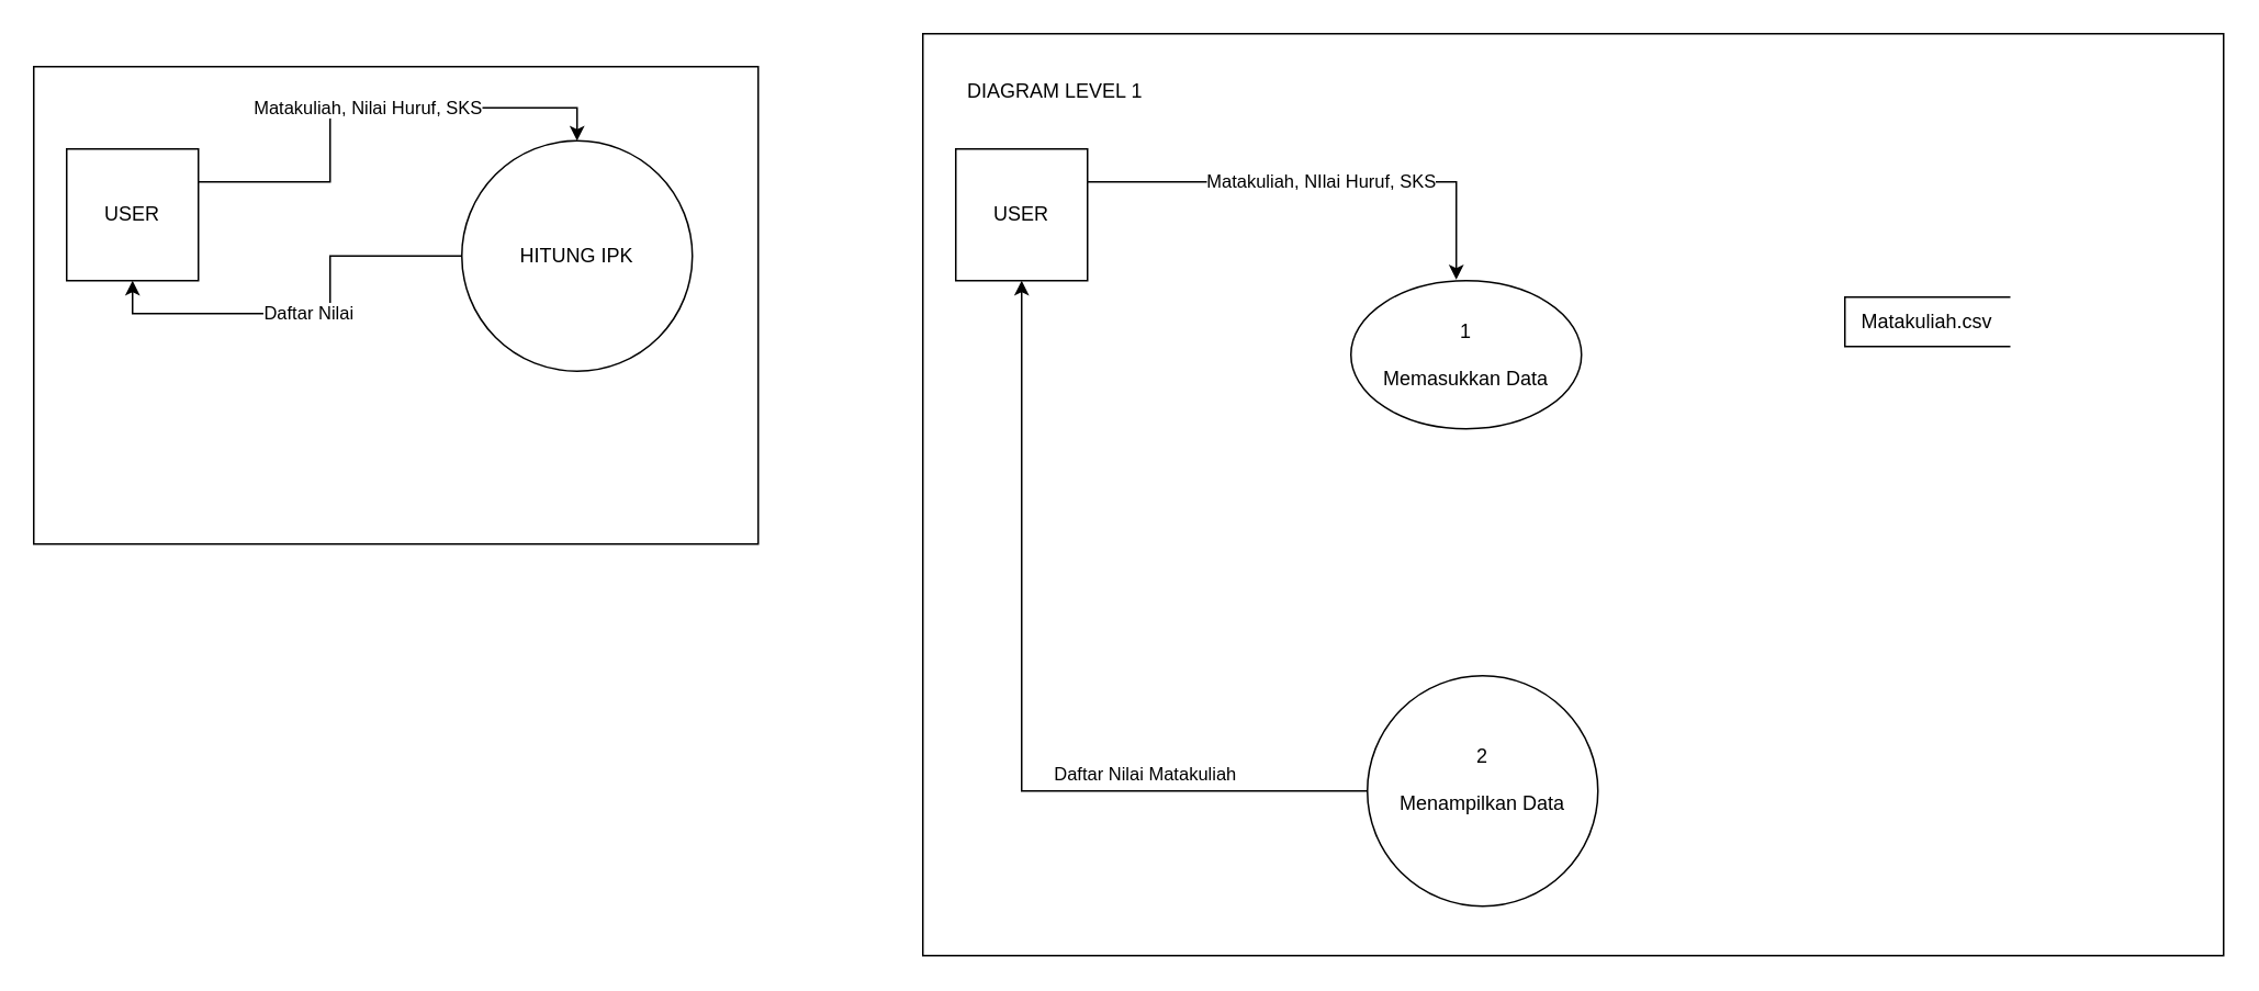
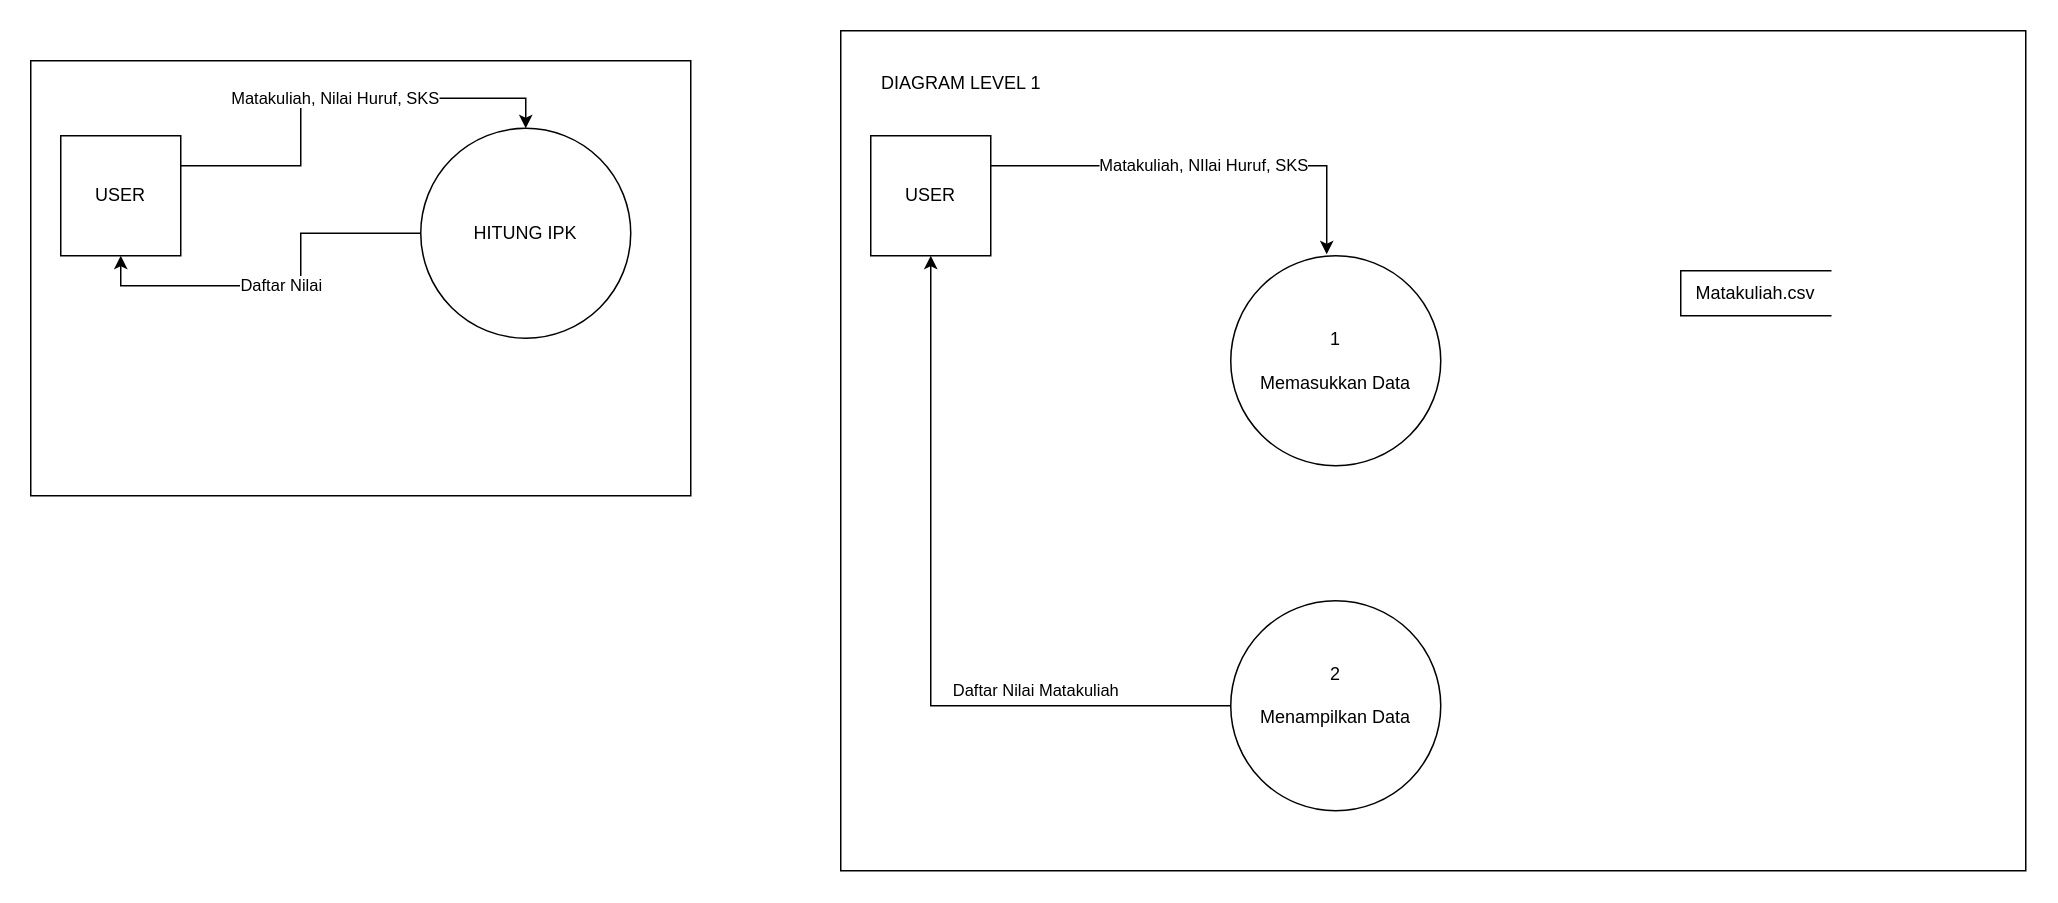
  <mxCell id="0" />
  <mxCell id="1" parent="0" />
  <mxCell id="2" value="" style="html=1;dashed=0;whiteSpace=wrap;" vertex="1" parent="1"><mxGeometry x="560" y="20" width="790" height="560" as="geometry" /></mxCell>
  <mxCell id="3" value="" style="html=1;dashed=0;whiteSpace=wrap;" vertex="1" parent="1"><mxGeometry x="20" y="40" width="440" height="290" as="geometry" /></mxCell>
  <mxCell id="4" value="Matakuliah, Nilai Huruf, SKS" style="edgeStyle=orthogonalEdgeStyle;rounded=0;orthogonalLoop=1;jettySize=auto;html=1;exitX=1;exitY=0.25;exitDx=0;exitDy=0;entryX=0.5;entryY=0;entryDx=0;entryDy=0;" edge="1" parent="1" source="5" target="7"><mxGeometry relative="1" as="geometry" /></mxCell>
  <mxCell id="5" value="USER" style="whiteSpace=wrap;html=1;aspect=fixed;" vertex="1" parent="1"><mxGeometry x="40" y="90" width="80" height="80" as="geometry" /></mxCell>
  <mxCell id="6" value="Daftar Nilai" style="edgeStyle=orthogonalEdgeStyle;rounded=0;orthogonalLoop=1;jettySize=auto;html=1;exitX=0;exitY=0.5;exitDx=0;exitDy=0;entryX=0.5;entryY=1;entryDx=0;entryDy=0;" edge="1" parent="1" source="7" target="5"><mxGeometry relative="1" as="geometry" /></mxCell>
  <mxCell id="7" value="HITUNG IPK" style="shape=ellipse;html=1;dashed=0;whiteSpace=wrap;aspect=fixed;perimeter=ellipsePerimeter;" vertex="1" parent="1"><mxGeometry x="280" y="85" width="140" height="140" as="geometry" /></mxCell>
  <mxCell id="8" value="DIAGRAM LEVEL 1" style="text;html=1;align=center;verticalAlign=middle;resizable=0;points=[];autosize=1;strokeColor=none;fillColor=none;" vertex="1" parent="1"><mxGeometry x="575" y="40" width="130" height="30" as="geometry" /></mxCell>
- <mxCell id="9" value="1&lt;div&gt;&lt;br&gt;&lt;/div&gt;&lt;div&gt;Memasukkan Data&lt;/div&gt;" style="shape=ellipse;html=1;dashed=0;whiteSpace=wrap;aspect=fixed;perimeter=ellipsePerimeter;" vertex="1" parent="1"><mxGeometry x="820" y="170" width="140" height="90" as="geometry" /></mxCell>
+ <mxCell id="9" value="1&lt;div&gt;&lt;br&gt;&lt;/div&gt;&lt;div&gt;Memasukkan Data&lt;/div&gt;" style="shape=ellipse;html=1;dashed=0;whiteSpace=wrap;aspect=fixed;perimeter=ellipsePerimeter;" vertex="1" parent="1"><mxGeometry x="820" y="170" width="140" height="140" as="geometry" /></mxCell>
  <mxCell id="10" value="USER" style="whiteSpace=wrap;html=1;aspect=fixed;" vertex="1" parent="1"><mxGeometry x="580" y="90" width="80" height="80" as="geometry" /></mxCell>
  <mxCell id="11" value="Daftar Nilai Matakuliah" style="edgeStyle=orthogonalEdgeStyle;rounded=0;orthogonalLoop=1;jettySize=auto;html=1;exitX=0;exitY=0.5;exitDx=0;exitDy=0;entryX=0.5;entryY=1;entryDx=0;entryDy=0;" edge="1" parent="1" source="12" target="10"><mxGeometry x="-0.48" y="-10" relative="1" as="geometry"><mxPoint x="710" y="200" as="targetPoint" /><mxPoint as="offset" /></mxGeometry></mxCell>
- <mxCell id="12" value="&lt;div&gt;2&lt;/div&gt;&lt;div&gt;&lt;br&gt;&lt;/div&gt;&lt;div&gt;Menampilkan Data&lt;/div&gt;&lt;div&gt;&lt;br&gt;&lt;/div&gt;" style="shape=ellipse;html=1;dashed=0;whiteSpace=wrap;aspect=fixed;perimeter=ellipsePerimeter;" vertex="1" parent="1"><mxGeometry x="830" y="410" width="140" height="140" as="geometry" /></mxCell>
+ <mxCell id="12" value="&lt;div&gt;2&lt;/div&gt;&lt;div&gt;&lt;br&gt;&lt;/div&gt;&lt;div&gt;Menampilkan Data&lt;/div&gt;&lt;div&gt;&lt;br&gt;&lt;/div&gt;" style="shape=ellipse;html=1;dashed=0;whiteSpace=wrap;aspect=fixed;perimeter=ellipsePerimeter;" vertex="1" parent="1"><mxGeometry x="820" y="400" width="140" height="140" as="geometry" /></mxCell>
  <mxCell id="13" value="Matakuliah, NIlai Huruf, SKS" style="edgeStyle=orthogonalEdgeStyle;rounded=0;orthogonalLoop=1;jettySize=auto;html=1;exitX=1;exitY=0.25;exitDx=0;exitDy=0;entryX=0.457;entryY=-0.007;entryDx=0;entryDy=0;entryPerimeter=0;" edge="1" parent="1" source="10" target="9"><mxGeometry relative="1" as="geometry" /></mxCell>
  <mxCell id="14" value="Matakuliah.csv" style="html=1;dashed=0;whiteSpace=wrap;shape=partialRectangle;right=0;" vertex="1" parent="1"><mxGeometry x="1120" y="180" width="100" height="30" as="geometry" /></mxCell>
